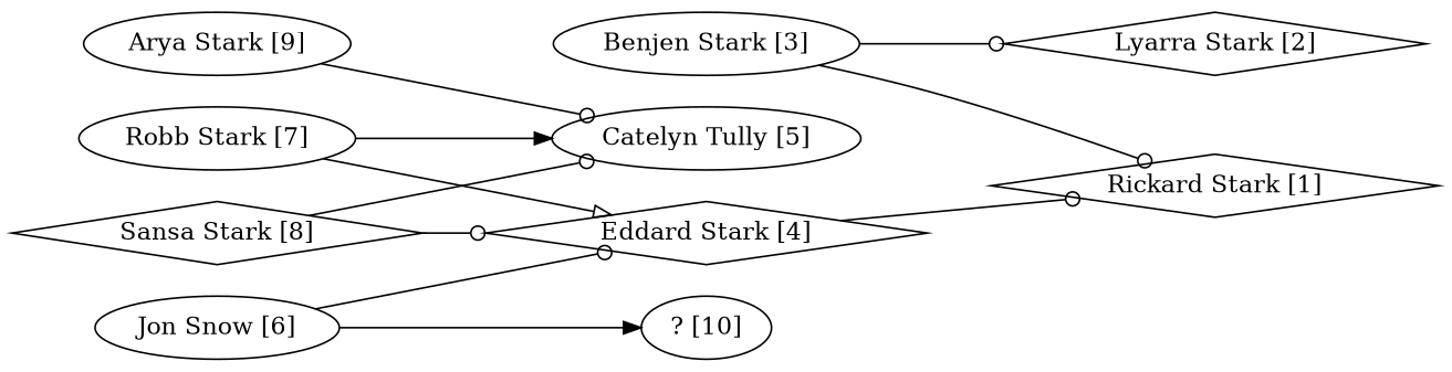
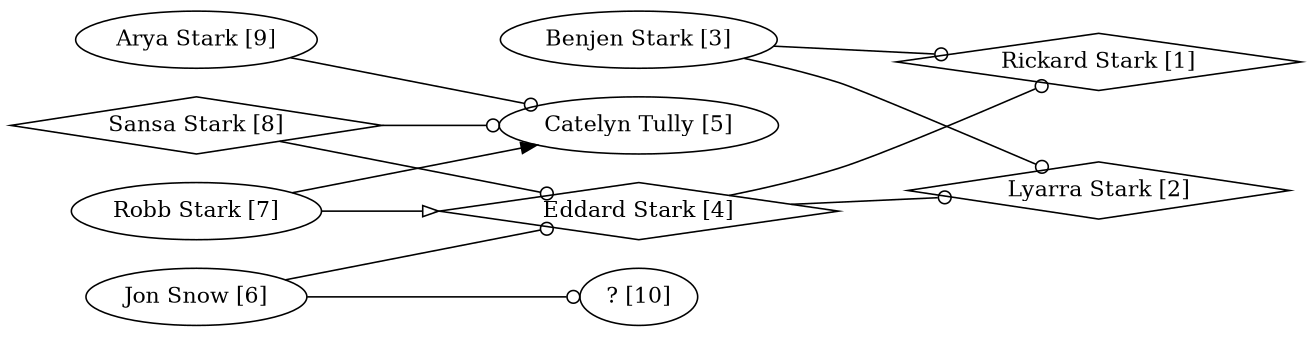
  digraph {
    rankdir=LR
    node [shape=ellipse]
    edge [arrowhead=odot]
    "Rickard Stark [1]" [shape=diamond]
    "Benjen Stark [3]"
    "Lyarra Stark [2]" [shape=diamond]
    "Eddard Stark [4]" [shape=diamond]
    "Robb Stark [7]"
    "Catelyn Tully [5]"
    "Jon Snow [6]"
    "? [10]"
    "Sansa Stark [8]" [shape=diamond]
    "Arya Stark [9]"
    "Benjen Stark [3]" -> "Rickard Stark [1]"
    "Benjen Stark [3]" -> "Lyarra Stark [2]"
    "Eddard Stark [4]" -> "Rickard Stark [1]"
+   "Eddard Stark [4]" -> "Lyarra Stark [2]"
    "Robb Stark [7]" -> "Eddard Stark [4]" [arrowhead=onormal]
    "Robb Stark [7]" -> "Catelyn Tully [5]" [arrowhead=normal]
    "Jon Snow [6]" -> "Eddard Stark [4]"
-   "Jon Snow [6]" -> "? [10]" [arrowhead=normal]
+   "Jon Snow [6]" -> "? [10]"
    "Sansa Stark [8]" -> "Eddard Stark [4]"
    "Sansa Stark [8]" -> "Catelyn Tully [5]"
    "Arya Stark [9]" -> "Catelyn Tully [5]"
  }
